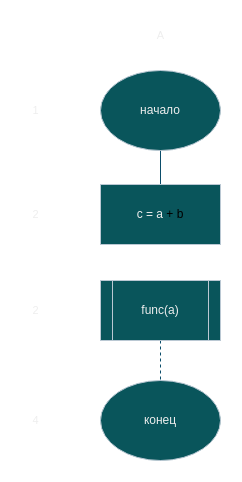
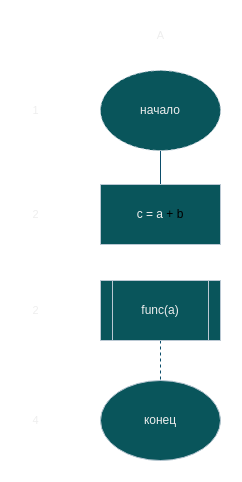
  <mxCell id="0" />
  <mxCell id="1" parent="0" />
  <mxCell id="2" style="edgeStyle=orthogonalEdgeStyle;rounded=0;orthogonalLoop=1;jettySize=auto;html=1;exitX=0.5;exitY=1;exitDx=0;exitDy=0;endArrow=none;endFill=0;labelBackgroundColor=none;fontColor=default;strokeColor=#0B4D6A;" parent="1" source="3" target="4" edge="1"><mxGeometry relative="1" as="geometry" /></mxCell>
- <mxCell id="3" value="начало" style="ellipse;whiteSpace=wrap;html=1;labelBackgroundColor=none;fillColor=#09555B;strokeColor=#BAC8D3;fontColor=#EEEEEE;" parent="1" vertex="1"><mxGeometry x="100" y="70" width="120" height="80" as="geometry" /></mxCell>
+ <mxCell id="3" value="начало" style="ellipse;whiteSpace=wrap;html=1;labelBackgroundColor=none;fillColor=#09555B;strokeColor=#BAC8D3;fontColor=#EEEEEE;dashed=1;" parent="1" vertex="1"><mxGeometry x="100" y="70" width="120" height="80" as="geometry" /></mxCell>
  <mxCell id="4" value="c = a&amp;nbsp;&lt;span style=&quot;background-color: transparent; color: light-dark(rgb(0, 0, 0), rgb(255, 255, 255));&quot;&gt;+ b&lt;/span&gt;" style="rounded=0;whiteSpace=wrap;html=1;labelBackgroundColor=none;fillColor=#09555B;strokeColor=#BAC8D3;fontColor=#EEEEEE;" parent="1" vertex="1"><mxGeometry x="100" y="184" width="120" height="60" as="geometry" /></mxCell>
  <mxCell id="5" value="" style="edgeStyle=orthogonalEdgeStyle;rounded=0;orthogonalLoop=1;jettySize=auto;html=1;endArrow=none;endFill=0;labelBackgroundColor=none;fontColor=default;strokeColor=#0B4D6A;dashed=1;" parent="1" source="6" target="7" edge="1"><mxGeometry relative="1" as="geometry" /></mxCell>
  <mxCell id="6" value="func(a)" style="shape=process;whiteSpace=wrap;html=1;backgroundOutline=1;labelBackgroundColor=none;fillColor=#09555B;strokeColor=#BAC8D3;fontColor=#EEEEEE;" parent="1" vertex="1"><mxGeometry x="100" y="280" width="120" height="60" as="geometry" /></mxCell>
  <mxCell id="7" value="конец" style="ellipse;whiteSpace=wrap;html=1;labelBackgroundColor=none;fillColor=#09555B;strokeColor=#BAC8D3;fontColor=#EEEEEE;" parent="1" vertex="1"><mxGeometry x="100" y="380" width="120" height="80" as="geometry" /></mxCell>
  <mxCell id="8" value="А" style="text;html=1;align=center;verticalAlign=middle;resizable=0;points=[];autosize=1;strokeColor=none;fillColor=none;fontFamily=Helvetica;fontSize=11;fontColor=#EEEEEE;labelBackgroundColor=none;" parent="1" vertex="1"><mxGeometry x="145" y="20" width="30" height="30" as="geometry" /></mxCell>
  <mxCell id="9" value="1" style="text;html=1;align=center;verticalAlign=middle;resizable=0;points=[];autosize=1;strokeColor=none;fillColor=none;fontFamily=Helvetica;fontSize=11;fontColor=#EEEEEE;labelBackgroundColor=none;" parent="1" vertex="1"><mxGeometry x="20" y="95" width="30" height="30" as="geometry" /></mxCell>
  <mxCell id="10" value="2" style="text;html=1;align=center;verticalAlign=middle;resizable=0;points=[];autosize=1;strokeColor=none;fillColor=none;fontFamily=Helvetica;fontSize=11;fontColor=#EEEEEE;labelBackgroundColor=none;" parent="1" vertex="1"><mxGeometry x="20" y="199" width="30" height="30" as="geometry" /></mxCell>
  <mxCell id="11" value="2" style="text;html=1;align=center;verticalAlign=middle;resizable=0;points=[];autosize=1;strokeColor=none;fillColor=none;fontFamily=Helvetica;fontSize=11;fontColor=#EEEEEE;labelBackgroundColor=none;" parent="1" vertex="1"><mxGeometry x="20" y="295" width="30" height="30" as="geometry" /></mxCell>
  <mxCell id="12" value="4" style="text;html=1;align=center;verticalAlign=middle;resizable=0;points=[];autosize=1;strokeColor=none;fillColor=none;fontFamily=Helvetica;fontSize=11;fontColor=#EEEEEE;labelBackgroundColor=none;" parent="1" vertex="1"><mxGeometry x="20" y="405" width="30" height="30" as="geometry" /></mxCell>
